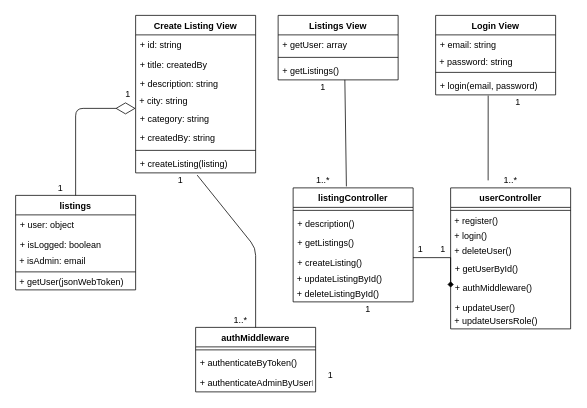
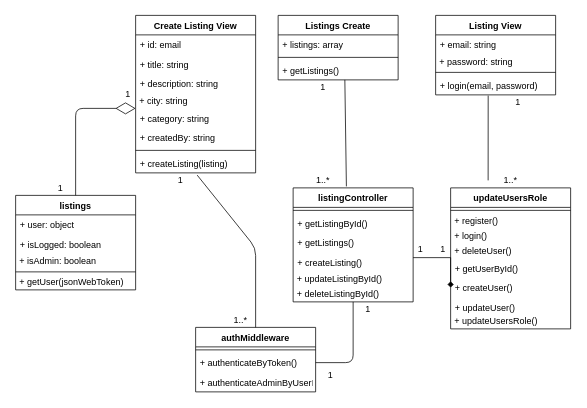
  <mxCell id="0" />
  <mxCell id="1" parent="0" />
- <mxCell id="2" value="Login View" style="swimlane;fontStyle=1;align=center;verticalAlign=top;childLayout=stackLayout;horizontal=1;startSize=26;horizontalStack=0;resizeParent=1;resizeParentMax=0;resizeLast=0;collapsible=1;marginBottom=0;" parent="1" vertex="1"><mxGeometry x="580" y="20" width="160" height="106" as="geometry"><mxRectangle x="40" y="80" width="100" height="26" as="alternateBounds" /></mxGeometry></mxCell>
+ <mxCell id="2" value="Listing View" style="swimlane;fontStyle=1;align=center;verticalAlign=top;childLayout=stackLayout;horizontal=1;startSize=26;horizontalStack=0;resizeParent=1;resizeParentMax=0;resizeLast=0;collapsible=1;marginBottom=0;" parent="1" vertex="1"><mxGeometry x="580" y="20" width="160" height="106" as="geometry"><mxRectangle x="40" y="80" width="100" height="26" as="alternateBounds" /></mxGeometry></mxCell>
  <mxCell id="3" value="+ email: string" style="text;strokeColor=none;fillColor=none;align=left;verticalAlign=top;spacingLeft=4;spacingRight=4;overflow=hidden;rotatable=0;points=[[0,0.5],[1,0.5]];portConstraint=eastwest;" parent="2" vertex="1"><mxGeometry y="26" width="160" height="26" as="geometry" /></mxCell>
  <mxCell id="4" value="&amp;nbsp;+ password: string" style="text;html=1;strokeColor=none;fillColor=none;align=left;verticalAlign=middle;whiteSpace=wrap;rounded=0;" parent="2" vertex="1"><mxGeometry y="52" width="160" height="20" as="geometry" /></mxCell>
  <mxCell id="5" value="" style="line;strokeWidth=1;fillColor=none;align=left;verticalAlign=middle;spacingTop=-1;spacingLeft=3;spacingRight=3;rotatable=0;labelPosition=right;points=[];portConstraint=eastwest;" parent="2" vertex="1"><mxGeometry y="72" width="160" height="8" as="geometry" /></mxCell>
  <mxCell id="6" value="+ login(email, password)" style="text;strokeColor=none;fillColor=none;align=left;verticalAlign=top;spacingLeft=4;spacingRight=4;overflow=hidden;rotatable=0;points=[[0,0.5],[1,0.5]];portConstraint=eastwest;" parent="2" vertex="1"><mxGeometry y="80" width="160" height="26" as="geometry" /></mxCell>
- <mxCell id="7" value="Listings View" style="swimlane;fontStyle=1;align=center;verticalAlign=top;childLayout=stackLayout;horizontal=1;startSize=26;horizontalStack=0;resizeParent=1;resizeParentMax=0;resizeLast=0;collapsible=1;marginBottom=0;" parent="1" vertex="1"><mxGeometry x="370" y="20" width="160" height="86" as="geometry" /></mxCell>
- <mxCell id="8" value="+ getUser: array" style="text;strokeColor=none;fillColor=none;align=left;verticalAlign=top;spacingLeft=4;spacingRight=4;overflow=hidden;rotatable=0;points=[[0,0.5],[1,0.5]];portConstraint=eastwest;" parent="7" vertex="1"><mxGeometry y="26" width="160" height="26" as="geometry" /></mxCell>
+ <mxCell id="7" value="Listings Create" style="swimlane;fontStyle=1;align=center;verticalAlign=top;childLayout=stackLayout;horizontal=1;startSize=26;horizontalStack=0;resizeParent=1;resizeParentMax=0;resizeLast=0;collapsible=1;marginBottom=0;" parent="1" vertex="1"><mxGeometry x="370" y="20" width="160" height="86" as="geometry" /></mxCell>
+ <mxCell id="8" value="+ listings: array" style="text;strokeColor=none;fillColor=none;align=left;verticalAlign=top;spacingLeft=4;spacingRight=4;overflow=hidden;rotatable=0;points=[[0,0.5],[1,0.5]];portConstraint=eastwest;" parent="7" vertex="1"><mxGeometry y="26" width="160" height="26" as="geometry" /></mxCell>
  <mxCell id="9" value="" style="line;strokeWidth=1;fillColor=none;align=left;verticalAlign=middle;spacingTop=-1;spacingLeft=3;spacingRight=3;rotatable=0;labelPosition=right;points=[];portConstraint=eastwest;" parent="7" vertex="1"><mxGeometry y="52" width="160" height="8" as="geometry" /></mxCell>
  <mxCell id="10" value="+ getListings()" style="text;strokeColor=none;fillColor=none;align=left;verticalAlign=top;spacingLeft=4;spacingRight=4;overflow=hidden;rotatable=0;points=[[0,0.5],[1,0.5]];portConstraint=eastwest;" parent="7" vertex="1"><mxGeometry y="60" width="160" height="26" as="geometry" /></mxCell>
  <mxCell id="11" value="listings" style="swimlane;fontStyle=1;align=center;verticalAlign=top;childLayout=stackLayout;horizontal=1;startSize=26;horizontalStack=0;resizeParent=1;resizeParentMax=0;resizeLast=0;collapsible=1;marginBottom=0;" parent="1" vertex="1"><mxGeometry x="20" y="260" width="160" height="126" as="geometry" /></mxCell>
  <mxCell id="12" value="+ user: object" style="text;align=left;verticalAlign=top;spacingLeft=4;spacingRight=4;overflow=hidden;rotatable=0;points=[[0,0.5],[1,0.5]];portConstraint=eastwest;" parent="11" vertex="1"><mxGeometry y="26" width="160" height="26" as="geometry" /></mxCell>
  <mxCell id="13" value="+ isLogged: boolean" style="text;align=left;verticalAlign=top;spacingLeft=4;spacingRight=4;overflow=hidden;rotatable=0;points=[[0,0.5],[1,0.5]];portConstraint=eastwest;rounded=0;shadow=0;html=0;" parent="11" vertex="1"><mxGeometry y="52" width="160" height="26" as="geometry" /></mxCell>
- <mxCell id="14" value="&amp;nbsp;+ isAdmin: email" style="text;html=1;strokeColor=none;fillColor=none;align=left;verticalAlign=middle;whiteSpace=wrap;rounded=0;" parent="11" vertex="1"><mxGeometry y="78" width="160" height="20" as="geometry" /></mxCell>
+ <mxCell id="14" value="&amp;nbsp;+ isAdmin: boolean" style="text;html=1;strokeColor=none;fillColor=none;align=left;verticalAlign=middle;whiteSpace=wrap;rounded=0;" parent="11" vertex="1"><mxGeometry y="78" width="160" height="20" as="geometry" /></mxCell>
  <mxCell id="15" value="" style="line;strokeWidth=1;fillColor=none;align=left;verticalAlign=middle;spacingTop=-1;spacingLeft=3;spacingRight=3;rotatable=0;labelPosition=right;points=[];portConstraint=eastwest;" parent="11" vertex="1"><mxGeometry y="98" width="160" height="8" as="geometry" /></mxCell>
  <mxCell id="16" value="&amp;nbsp;+ getUser(jsonWebToken)" style="text;html=1;strokeColor=none;fillColor=none;align=left;verticalAlign=middle;whiteSpace=wrap;rounded=0;" parent="11" vertex="1"><mxGeometry y="106" width="160" height="20" as="geometry" /></mxCell>
  <mxCell id="17" value="authMiddleware" style="swimlane;fontStyle=1;align=center;verticalAlign=top;childLayout=stackLayout;horizontal=1;startSize=26;horizontalStack=0;resizeParent=1;resizeParentMax=0;resizeLast=0;collapsible=1;marginBottom=0;" parent="1" vertex="1"><mxGeometry x="260" y="436" width="160" height="86" as="geometry" /></mxCell>
  <mxCell id="18" value="" style="line;strokeWidth=1;fillColor=none;align=left;verticalAlign=middle;spacingTop=-1;spacingLeft=3;spacingRight=3;rotatable=0;labelPosition=right;points=[];portConstraint=eastwest;" parent="17" vertex="1"><mxGeometry y="26" width="160" height="8" as="geometry" /></mxCell>
  <mxCell id="19" value="+ authenticateByToken()" style="text;strokeColor=none;fillColor=none;align=left;verticalAlign=top;spacingLeft=4;spacingRight=4;overflow=hidden;rotatable=0;points=[[0,0.5],[1,0.5]];portConstraint=eastwest;" parent="17" vertex="1"><mxGeometry y="34" width="160" height="26" as="geometry" /></mxCell>
  <mxCell id="20" value="+ authenticateAdminByUserId()" style="text;strokeColor=none;fillColor=none;align=left;verticalAlign=top;spacingLeft=4;spacingRight=4;overflow=hidden;rotatable=0;points=[[0,0.5],[1,0.5]];portConstraint=eastwest;" parent="17" vertex="1"><mxGeometry y="60" width="160" height="26" as="geometry" /></mxCell>
- <mxCell id="21" value="userController" style="swimlane;fontStyle=1;align=center;verticalAlign=top;childLayout=stackLayout;horizontal=1;startSize=26;horizontalStack=0;resizeParent=1;resizeParentMax=0;resizeLast=0;collapsible=1;marginBottom=0;" parent="1" vertex="1"><mxGeometry x="600" y="250" width="160" height="188" as="geometry" /></mxCell>
+ <mxCell id="21" value="updateUsersRole" style="swimlane;fontStyle=1;align=center;verticalAlign=top;childLayout=stackLayout;horizontal=1;startSize=26;horizontalStack=0;resizeParent=1;resizeParentMax=0;resizeLast=0;collapsible=1;marginBottom=0;" parent="1" vertex="1"><mxGeometry x="600" y="250" width="160" height="188" as="geometry" /></mxCell>
  <mxCell id="22" value="" style="line;strokeWidth=1;fillColor=none;align=left;verticalAlign=middle;spacingTop=-1;spacingLeft=3;spacingRight=3;rotatable=0;labelPosition=right;points=[];portConstraint=eastwest;" parent="21" vertex="1"><mxGeometry y="26" width="160" height="8" as="geometry" /></mxCell>
  <mxCell id="23" value="&amp;nbsp;+ register()" style="text;html=1;strokeColor=none;fillColor=none;align=left;verticalAlign=middle;whiteSpace=wrap;rounded=0;" vertex="1" parent="21"><mxGeometry y="34" width="160" height="20" as="geometry" /></mxCell>
  <mxCell id="24" value="&amp;nbsp;+ login()" style="text;html=1;strokeColor=none;fillColor=none;align=left;verticalAlign=middle;whiteSpace=wrap;rounded=0;" vertex="1" parent="21"><mxGeometry y="54" width="160" height="20" as="geometry" /></mxCell>
  <mxCell id="25" value="&amp;nbsp;+ deleteUser()" style="text;html=1;strokeColor=none;fillColor=none;align=left;verticalAlign=middle;whiteSpace=wrap;rounded=0;" parent="21" vertex="1"><mxGeometry y="74" width="160" height="20" as="geometry" /></mxCell>
  <mxCell id="26" value="+ getUserById()" style="text;align=left;verticalAlign=top;spacingLeft=4;spacingRight=4;overflow=hidden;rotatable=0;points=[[0,0.5],[1,0.5]];portConstraint=eastwest;" parent="21" vertex="1"><mxGeometry y="94" width="160" height="26" as="geometry" /></mxCell>
- <mxCell id="27" value="+ authMiddleware()" style="text;align=left;verticalAlign=top;spacingLeft=4;spacingRight=4;overflow=hidden;rotatable=0;points=[[0,0.5],[1,0.5]];portConstraint=eastwest;rounded=0;shadow=0;html=0;" parent="21" vertex="1"><mxGeometry y="120" width="160" height="26" as="geometry" /></mxCell>
+ <mxCell id="27" value="+ createUser()" style="text;align=left;verticalAlign=top;spacingLeft=4;spacingRight=4;overflow=hidden;rotatable=0;points=[[0,0.5],[1,0.5]];portConstraint=eastwest;rounded=0;shadow=0;html=0;" parent="21" vertex="1"><mxGeometry y="120" width="160" height="26" as="geometry" /></mxCell>
  <mxCell id="28" value="+ updateUser()" style="text;align=left;verticalAlign=top;spacingLeft=4;spacingRight=4;overflow=hidden;rotatable=0;points=[[0,0.5],[1,0.5]];portConstraint=eastwest;rounded=0;shadow=0;html=0;" parent="21" vertex="1"><mxGeometry y="146" width="160" height="22" as="geometry" /></mxCell>
  <mxCell id="29" value="&amp;nbsp;+ updateUsersRole()" style="text;html=1;strokeColor=none;fillColor=none;align=left;verticalAlign=middle;whiteSpace=wrap;rounded=0;" parent="21" vertex="1"><mxGeometry y="168" width="160" height="20" as="geometry" /></mxCell>
  <mxCell id="30" value="listingController" style="swimlane;fontStyle=1;align=center;verticalAlign=top;childLayout=stackLayout;horizontal=1;startSize=26;horizontalStack=0;resizeParent=1;resizeParentMax=0;resizeLast=0;collapsible=1;marginBottom=0;" parent="1" vertex="1"><mxGeometry x="390" y="250" width="160" height="152" as="geometry" /></mxCell>
  <mxCell id="31" value="" style="line;strokeWidth=1;fillColor=none;align=left;verticalAlign=middle;spacingTop=-1;spacingLeft=3;spacingRight=3;rotatable=0;labelPosition=right;points=[];portConstraint=eastwest;" parent="30" vertex="1"><mxGeometry y="26" width="160" height="8" as="geometry" /></mxCell>
- <mxCell id="32" value="+ description()" style="text;strokeColor=none;fillColor=none;align=left;verticalAlign=top;spacingLeft=4;spacingRight=4;overflow=hidden;rotatable=0;points=[[0,0.5],[1,0.5]];portConstraint=eastwest;" parent="30" vertex="1"><mxGeometry y="34" width="160" height="26" as="geometry" /></mxCell>
+ <mxCell id="32" value="+ getListingById()" style="text;strokeColor=none;fillColor=none;align=left;verticalAlign=top;spacingLeft=4;spacingRight=4;overflow=hidden;rotatable=0;points=[[0,0.5],[1,0.5]];portConstraint=eastwest;" parent="30" vertex="1"><mxGeometry y="34" width="160" height="26" as="geometry" /></mxCell>
  <mxCell id="33" value="+ getListings()" style="text;strokeColor=none;fillColor=none;align=left;verticalAlign=top;spacingLeft=4;spacingRight=4;overflow=hidden;rotatable=0;points=[[0,0.5],[1,0.5]];portConstraint=eastwest;" parent="30" vertex="1"><mxGeometry y="60" width="160" height="26" as="geometry" /></mxCell>
  <mxCell id="34" value="+ createListing()" style="text;strokeColor=none;fillColor=none;align=left;verticalAlign=top;spacingLeft=4;spacingRight=4;overflow=hidden;rotatable=0;points=[[0,0.5],[1,0.5]];portConstraint=eastwest;" parent="30" vertex="1"><mxGeometry y="86" width="160" height="26" as="geometry" /></mxCell>
  <mxCell id="35" value="&amp;nbsp;+ updateListingById()" style="text;html=1;strokeColor=none;fillColor=none;align=left;verticalAlign=middle;whiteSpace=wrap;rounded=0;" parent="30" vertex="1"><mxGeometry y="112" width="160" height="20" as="geometry" /></mxCell>
  <mxCell id="36" value="&amp;nbsp;+ deleteListingById()" style="text;html=1;strokeColor=none;fillColor=none;align=left;verticalAlign=middle;whiteSpace=wrap;rounded=0;" parent="30" vertex="1"><mxGeometry y="132" width="160" height="20" as="geometry" /></mxCell>
  <mxCell id="37" value="Create Listing View" style="swimlane;fontStyle=1;align=center;verticalAlign=top;childLayout=stackLayout;horizontal=1;startSize=26;horizontalStack=0;resizeParent=1;resizeParentMax=0;resizeLast=0;collapsible=1;marginBottom=0;" parent="1" vertex="1"><mxGeometry x="180" y="20" width="160" height="210" as="geometry" /></mxCell>
- <mxCell id="38" value="+ id: string" style="text;strokeColor=none;fillColor=none;align=left;verticalAlign=top;spacingLeft=4;spacingRight=4;overflow=hidden;rotatable=0;points=[[0,0.5],[1,0.5]];portConstraint=eastwest;" parent="37" vertex="1"><mxGeometry y="26" width="160" height="26" as="geometry" /></mxCell>
- <mxCell id="39" value="+ title: createdBy" style="text;align=left;verticalAlign=top;spacingLeft=4;spacingRight=4;overflow=hidden;rotatable=0;points=[[0,0.5],[1,0.5]];portConstraint=eastwest;" parent="37" vertex="1"><mxGeometry y="52" width="160" height="26" as="geometry" /></mxCell>
+ <mxCell id="38" value="+ id: email" style="text;strokeColor=none;fillColor=none;align=left;verticalAlign=top;spacingLeft=4;spacingRight=4;overflow=hidden;rotatable=0;points=[[0,0.5],[1,0.5]];portConstraint=eastwest;" parent="37" vertex="1"><mxGeometry y="26" width="160" height="26" as="geometry" /></mxCell>
+ <mxCell id="39" value="+ title: string" style="text;align=left;verticalAlign=top;spacingLeft=4;spacingRight=4;overflow=hidden;rotatable=0;points=[[0,0.5],[1,0.5]];portConstraint=eastwest;" parent="37" vertex="1"><mxGeometry y="52" width="160" height="26" as="geometry" /></mxCell>
  <mxCell id="40" value="+ description: string" style="text;align=left;verticalAlign=top;spacingLeft=4;spacingRight=4;overflow=hidden;rotatable=0;points=[[0,0.5],[1,0.5]];portConstraint=eastwest;rounded=0;shadow=0;html=0;" parent="37" vertex="1"><mxGeometry y="78" width="160" height="26" as="geometry" /></mxCell>
  <mxCell id="41" value="&amp;nbsp;+ city: string" style="text;html=1;strokeColor=none;fillColor=none;align=left;verticalAlign=middle;whiteSpace=wrap;rounded=0;" parent="37" vertex="1"><mxGeometry y="104" width="160" height="20" as="geometry" /></mxCell>
  <mxCell id="42" value="+ category: string" style="text;align=left;verticalAlign=top;spacingLeft=4;spacingRight=4;overflow=hidden;rotatable=0;points=[[0,0.5],[1,0.5]];portConstraint=eastwest;rounded=0;shadow=0;html=0;" parent="37" vertex="1"><mxGeometry y="124" width="160" height="26" as="geometry" /></mxCell>
  <mxCell id="43" value="+ createdBy: string" style="text;align=left;verticalAlign=top;spacingLeft=4;spacingRight=4;overflow=hidden;rotatable=0;points=[[0,0.5],[1,0.5]];portConstraint=eastwest;rounded=0;shadow=0;html=0;" parent="37" vertex="1"><mxGeometry y="150" width="160" height="26" as="geometry" /></mxCell>
  <mxCell id="44" value="" style="line;strokeWidth=1;fillColor=none;align=left;verticalAlign=middle;spacingTop=-1;spacingLeft=3;spacingRight=3;rotatable=0;labelPosition=right;points=[];portConstraint=eastwest;" parent="37" vertex="1"><mxGeometry y="176" width="160" height="8" as="geometry" /></mxCell>
  <mxCell id="45" value="+ createListing(listing)" style="text;strokeColor=none;fillColor=none;align=left;verticalAlign=top;spacingLeft=4;spacingRight=4;overflow=hidden;rotatable=0;points=[[0,0.5],[1,0.5]];portConstraint=eastwest;" parent="37" vertex="1"><mxGeometry y="184" width="160" height="26" as="geometry" /></mxCell>
  <mxCell id="46" style="edgeStyle=orthogonalEdgeStyle;rounded=0;orthogonalLoop=1;jettySize=auto;html=1;entryX=0;entryY=0.5;entryDx=0;entryDy=0;endArrow=diamond;" parent="1" source="34" target="27" edge="1"><mxGeometry relative="1" as="geometry"><Array as="points"><mxPoint x="530" y="343" /><mxPoint x="530" y="343" /></Array></mxGeometry></mxCell>
  <mxCell id="47" value="1" style="text;html=1;strokeColor=none;fillColor=none;align=center;verticalAlign=middle;whiteSpace=wrap;rounded=0;" parent="1" vertex="1"><mxGeometry x="150" y="115" width="40" height="20" as="geometry" /></mxCell>
  <mxCell id="48" value="1" style="text;html=1;strokeColor=none;fillColor=none;align=center;verticalAlign=middle;whiteSpace=wrap;rounded=0;" parent="1" vertex="1"><mxGeometry x="470" y="402" width="40" height="20" as="geometry" /></mxCell>
  <mxCell id="49" value="1" style="text;html=1;strokeColor=none;fillColor=none;align=center;verticalAlign=middle;whiteSpace=wrap;rounded=0;" parent="1" vertex="1"><mxGeometry x="220" y="230" width="40" height="20" as="geometry" /></mxCell>
  <mxCell id="50" value="1" style="text;html=1;strokeColor=none;fillColor=none;align=center;verticalAlign=middle;whiteSpace=wrap;rounded=0;" parent="1" vertex="1"><mxGeometry x="60" y="240" width="40" height="20" as="geometry" /></mxCell>
  <mxCell id="51" value="1" style="text;html=1;strokeColor=none;fillColor=none;align=center;verticalAlign=middle;whiteSpace=wrap;rounded=0;" parent="1" vertex="1"><mxGeometry x="420" y="490" width="40" height="20" as="geometry" /></mxCell>
  <mxCell id="52" value="1..*" style="text;html=1;strokeColor=none;fillColor=none;align=center;verticalAlign=middle;whiteSpace=wrap;rounded=0;" parent="1" vertex="1"><mxGeometry x="300" y="416" width="40" height="20" as="geometry" /></mxCell>
  <mxCell id="53" value="1" style="text;html=1;strokeColor=none;fillColor=none;align=center;verticalAlign=middle;whiteSpace=wrap;rounded=0;" parent="1" vertex="1"><mxGeometry x="410" y="106" width="40" height="20" as="geometry" /></mxCell>
  <mxCell id="54" value="1..*" style="text;html=1;strokeColor=none;fillColor=none;align=center;verticalAlign=middle;whiteSpace=wrap;rounded=0;" parent="1" vertex="1"><mxGeometry x="410" y="230" width="40" height="20" as="geometry" /></mxCell>
  <mxCell id="55" value="1" style="text;html=1;strokeColor=none;fillColor=none;align=center;verticalAlign=middle;whiteSpace=wrap;rounded=0;" parent="1" vertex="1"><mxGeometry x="540" y="322" width="40" height="20" as="geometry" /></mxCell>
  <mxCell id="56" value="1" style="text;html=1;strokeColor=none;fillColor=none;align=center;verticalAlign=middle;whiteSpace=wrap;rounded=0;" parent="1" vertex="1"><mxGeometry x="570" y="322" width="40" height="20" as="geometry" /></mxCell>
  <mxCell id="57" value="1..*" style="text;html=1;strokeColor=none;fillColor=none;align=center;verticalAlign=middle;whiteSpace=wrap;rounded=0;" parent="1" vertex="1"><mxGeometry x="660" y="230" width="40" height="20" as="geometry" /></mxCell>
  <mxCell id="58" value="1" style="text;html=1;strokeColor=none;fillColor=none;align=center;verticalAlign=middle;whiteSpace=wrap;rounded=0;" parent="1" vertex="1"><mxGeometry x="670" y="126" width="40" height="20" as="geometry" /></mxCell>
  <mxCell id="59" value="" style="endArrow=diamondThin;endFill=0;endSize=24;html=1;exitX=1;exitY=1;exitDx=0;exitDy=0;entryX=0;entryY=1;entryDx=0;entryDy=0;" parent="1" source="50" target="41" edge="1"><mxGeometry width="160" relative="1" as="geometry"><mxPoint x="130" y="210" as="sourcePoint" /><mxPoint x="290" y="210" as="targetPoint" /><Array as="points"><mxPoint x="100" y="144" /></Array></mxGeometry></mxCell>
  <mxCell id="60" value="" style="endArrow=none;html=1;entryX=0.513;entryY=1.115;entryDx=0;entryDy=0;entryPerimeter=0;exitX=1;exitY=1;exitDx=0;exitDy=0;" edge="1" parent="1" source="52" target="45"><mxGeometry width="50" height="50" relative="1" as="geometry"><mxPoint x="280" y="290" as="sourcePoint" /><mxPoint x="330" y="240" as="targetPoint" /><Array as="points"><mxPoint x="340" y="330" /></Array></mxGeometry></mxCell>
+ <mxCell id="61" value="" style="endArrow=none;html=1;exitX=1;exitY=0.5;exitDx=0;exitDy=0;entryX=0.5;entryY=1;entryDx=0;entryDy=0;" edge="1" parent="1" source="19" target="36"><mxGeometry width="50" height="50" relative="1" as="geometry"><mxPoint x="490" y="500" as="sourcePoint" /><mxPoint x="540" y="450" as="targetPoint" /><Array as="points"><mxPoint x="470" y="483" /></Array></mxGeometry></mxCell>
  <mxCell id="62" value="" style="endArrow=none;html=1;entryX=0.556;entryY=1;entryDx=0;entryDy=0;entryPerimeter=0;exitX=0.444;exitY=-0.013;exitDx=0;exitDy=0;exitPerimeter=0;" edge="1" parent="1" source="30" target="10"><mxGeometry width="50" height="50" relative="1" as="geometry"><mxPoint x="480" y="220" as="sourcePoint" /><mxPoint x="530" y="170" as="targetPoint" /></mxGeometry></mxCell>
  <mxCell id="63" value="" style="endArrow=none;html=1;entryX=0.438;entryY=1.038;entryDx=0;entryDy=0;entryPerimeter=0;" edge="1" parent="1" target="6"><mxGeometry width="50" height="50" relative="1" as="geometry"><mxPoint x="650" y="240" as="sourcePoint" /><mxPoint x="660" y="190" as="targetPoint" /></mxGeometry></mxCell>
